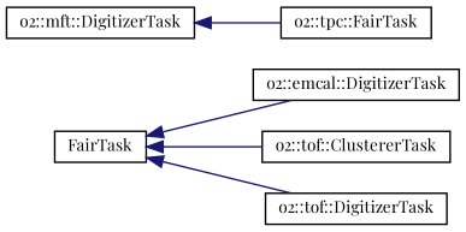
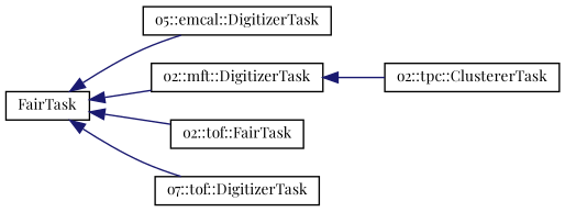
  digraph {
    fontname="Playfair Display"
    rankdir=LR
    node [color=black fontname="Playfair Display" fontsize=10 shape=record]
    edge [color=midnightblue dir=back fontname="Playfair Display" fontsize=10 labelfontname=Helvetica labelfontsize=10 style=solid]
    n1 [height=0.2 label=FairTask width=0.4]
-   n2 [height=0.2 label="o2::emcal::DigitizerTask" width=0.4]
+   n2 [height=0.2 label="o5::emcal::DigitizerTask" width=0.4]
    n3 [height=0.2 label="o2::mft::DigitizerTask" width=0.4]
-   n4 [height=0.2 label="o2::tof::ClustererTask" width=0.4]
-   n5 [height=0.2 label="o2::tof::DigitizerTask" width=0.4]
-   n6 [height=0.2 label="o2::tpc::FairTask" width=0.4]
+   n4 [height=0.2 label="o2::tof::FairTask" width=0.4]
+   n5 [height=0.2 label="o7::tof::DigitizerTask" width=0.4]
+   n6 [height=0.2 label="o2::tpc::ClustererTask" width=0.4]
    n1 -> n2
+   n1 -> n3
    n1 -> n4
    n1 -> n5
    n3 -> n6
  }
